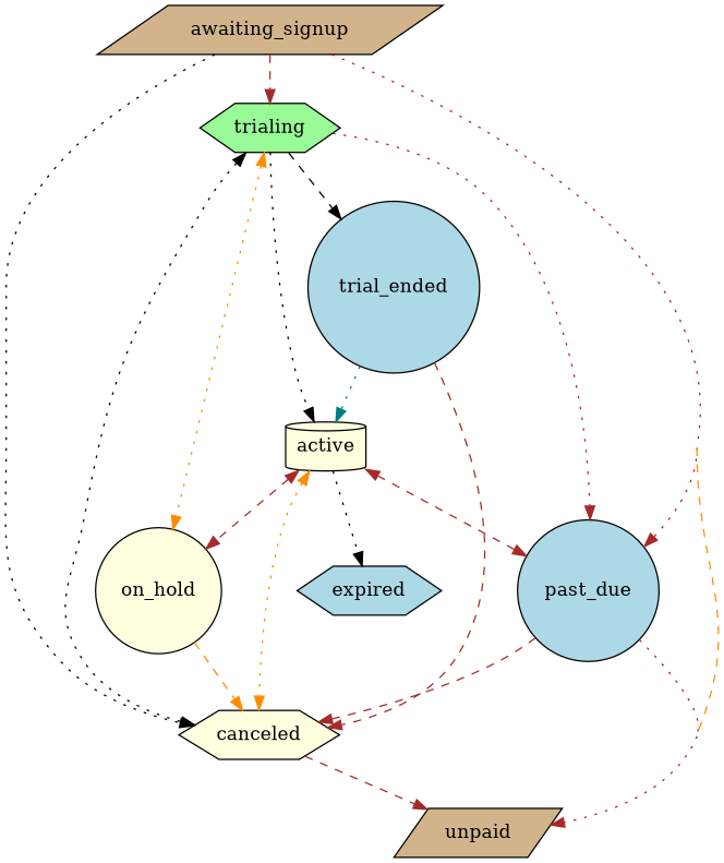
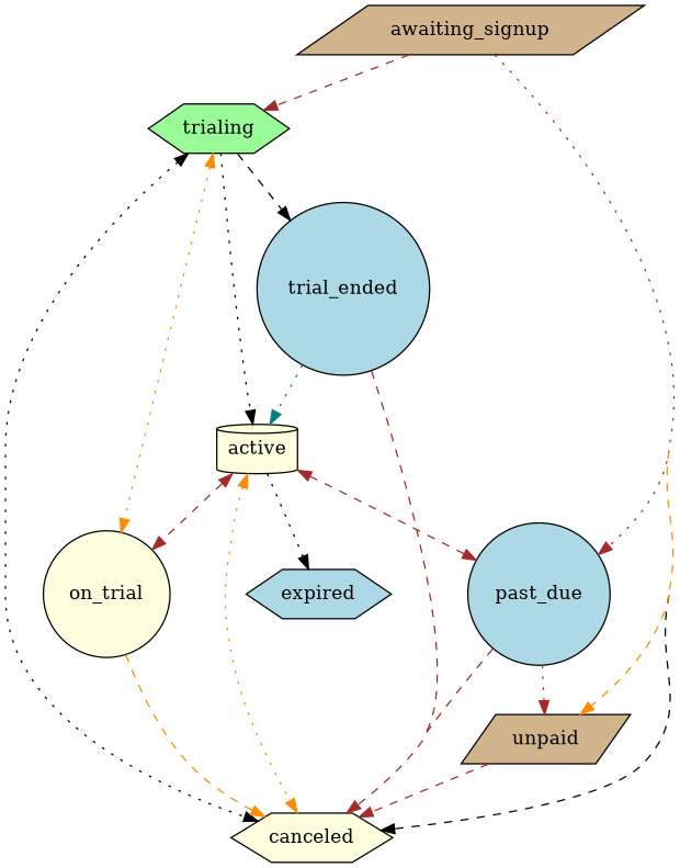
  digraph {
    concentrate=true
    node [fillcolor=lightyellow shape=hexagon style=filled]
    edge [color=brown style=dashed]
    trialing [fillcolor=palegreen]
    active [shape=cylinder]
    trial_ended [fillcolor=lightblue shape=circle]
    past_due [fillcolor=lightblue shape=circle]
    canceled
-   on_hold [shape=circle]
+   on_hold [shape=circle label=on_trial]
    expired [fillcolor=lightblue]
    unpaid [fillcolor=tan shape=parallelogram]
    awaiting_signup [fillcolor=tan shape=parallelogram]
    trialing -> active [color=black style=dotted]
    trialing -> trial_ended [color=black]
-   trialing -> past_due [style=dotted]
    trialing -> canceled [color=black style=dotted]
    trialing -> on_hold [color=darkorange style=dotted]
    active -> past_due
    active -> canceled [color=darkorange style=dotted]
    active -> on_hold
    active -> expired [color=black style=dotted]
    trial_ended -> active [color=teal style=dotted]
    trial_ended -> canceled
    past_due -> active [color="" style=""]
    past_due -> canceled
    past_due -> unpaid [style=dotted]
    canceled -> trialing [color="" style=""]
    canceled -> active [color="" style=""]
    on_hold -> trialing [color="" style=""]
    on_hold -> active [color="" style=""]
    on_hold -> canceled [color=darkorange]
-   canceled -> unpaid
+   unpaid -> canceled
    awaiting_signup -> trialing
    awaiting_signup -> past_due [style=dotted]
-   awaiting_signup -> canceled [color=black style=dotted]
+   awaiting_signup -> canceled [color=black]
    awaiting_signup -> unpaid [color=darkorange]
  }
